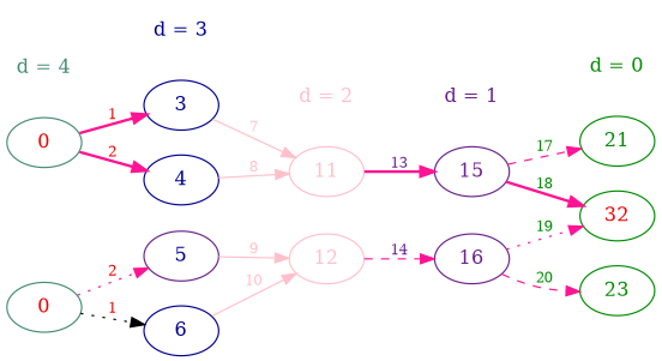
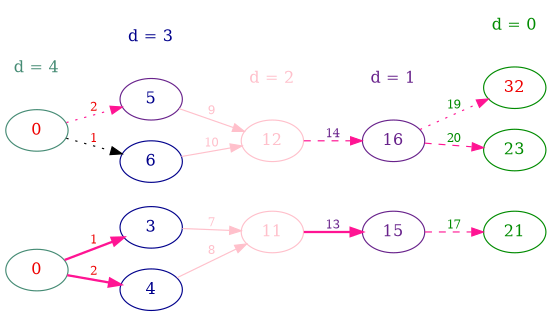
  digraph {
    color=green1
    newrank=true
    rankdir=LR
    node [color=blue4 fontcolor=blue4]
    edge [color=deeppink fontcolor=red2 fontsize=10]
    n1 [color=aquamarine4 fontcolor=red2 label=0]
    n2 [color=aquamarine4 fontcolor=red2 label=0]
    n3 [color=aquamarine4 fontcolor=aquamarine4 label="d = 4" shape=plaintext]
    n4 [label=3]
    n5 [label=4]
    n6 [color=darkorchid4 label=5]
    n7 [label=6]
    n8 [label="d = 3" shape=plaintext]
    n9 [color=pink fontcolor=pink label=11]
    n10 [color=pink fontcolor=pink label=12]
    n11 [color=pink fontcolor=pink label="d = 2" shape=plaintext]
    n12 [color=darkorchid4 fontcolor=darkorchid4 label=15]
    n13 [color=darkorchid4 fontcolor=darkorchid4 label=16]
    n14 [color=darkorchid4 fontcolor=darkorchid4 label="d = 1" shape=plaintext]
    n15 [color=green4 fontcolor=green4 label=21]
    n16 [color=green4 fontcolor=red2 label=32]
    n17 [color=green4 fontcolor=green4 label=23]
    n18 [color=green4 fontcolor=green4 label="d = 0" shape=plaintext]
    subgraph sub_1 {
      rank=same
      n1
      n2
      n3
    }
    subgraph sub_2 {
      rank=same
      n4
      n5
      n6
      n7
      n8
    }
    subgraph sub_3 {
      rank=same
      n9
      n10
      n11
    }
    subgraph sub_4 {
      rank=same
      n12
      n13
      n14
    }
    subgraph sub_5 {
      rank=same
      n15
      n16
      n17
      n18
    }
    n1 -> n4 [label=1 style=bold]
    n1 -> n5 [label=2 style=bold]
    n2 -> n6 [label=2 style=dotted]
    n2 -> n7 [color=black label=1 style=dotted]
    n4 -> n9 [color=pink fontcolor=pink label=7]
    n5 -> n9 [color=pink fontcolor=pink label=8]
    n6 -> n10 [color=pink fontcolor=pink label=9]
    n7 -> n10 [color=pink fontcolor=pink label=10]
    n9 -> n12 [fontcolor=darkorchid4 label=13 style=bold]
    n10 -> n13 [fontcolor=darkorchid4 label=14 style=dashed]
    n12 -> n15 [fontcolor=green4 label=17 style=dashed]
-   n12 -> n16 [fontcolor=green4 label=18 style=bold]
    n13 -> n16 [fontcolor=green4 label=19 style=dotted]
    n13 -> n17 [fontcolor=green4 label=20 style=dashed]
  }
